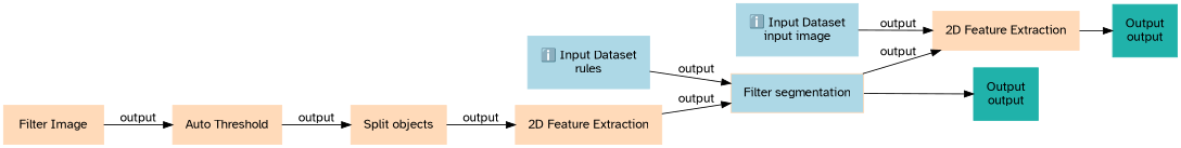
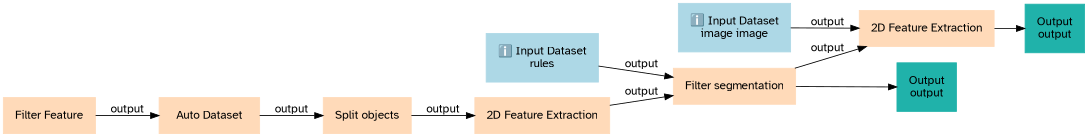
  digraph {
    rankdir=LR
    node [color=peachpuff fontname="Atkinson Hyperlegible" margin="0.2,0.2" shape=box style=filled]
    edge [fontname="Atkinson Hyperlegible"]
-   n1 [color=lightblue label="ℹ️ Input Dataset\ninput image"]
+   n1 [color=lightblue label="ℹ️ Input Dataset\nimage image"]
    n2 [label="2D Feature Extraction"]
-   n3 [label="Filter Image"]
-   n4 [label="Auto Threshold"]
+   n3 [label="Filter Feature"]
+   n4 [label="Auto Dataset"]
    n5 [color=lightseagreen label="Output\noutput"]
    n6 [color=lightblue label="ℹ️ Input Dataset\nrules"]
-   n7 [label="Filter segmentation" fillcolor=lightblue]
+   n7 [label="Filter segmentation"]
    n8 [color=lightseagreen label="Output\noutput"]
    n9 [label="Split objects"]
    n10 [label="2D Feature Extraction"]
    n1 -> n2 [label=output]
    n2 -> n5
    n3 -> n4 [label=output]
    n4 -> n9 [label=output]
    n6 -> n7 [label=output]
    n7 -> n2 [label=output]
    n7 -> n8
    n9 -> n10 [label=output]
    n10 -> n7 [label=output]
  }
